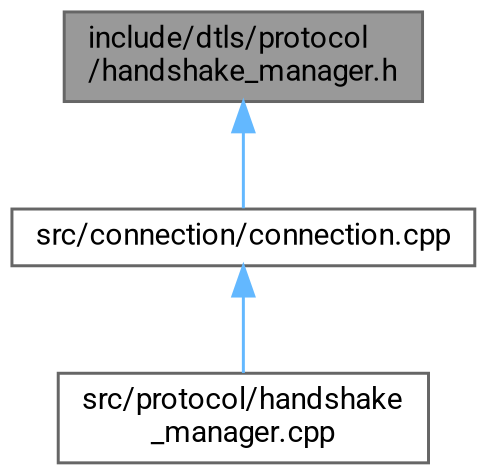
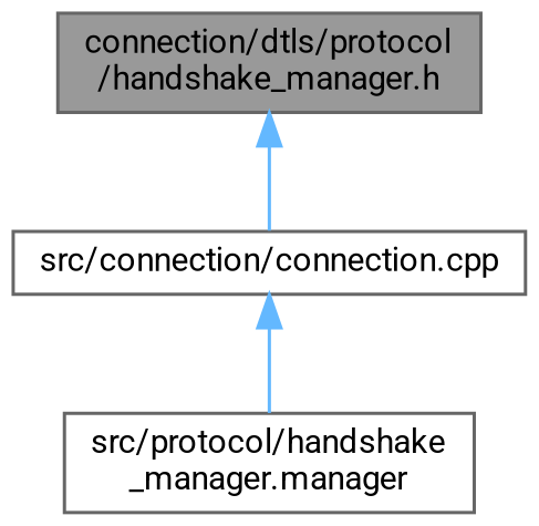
  digraph {
    fontname=Roboto
    node [color=grey40 fillcolor=white fontname=Roboto fontsize=10 shape=box style=filled]
    edge [color=steelblue1 dir=back fontname=Roboto fontsize=10 labelfontname=Helvetica labelfontsize=10 style=solid]
-   n1 [color=gray40 fillcolor=grey60 fontcolor=black height=0.2 label="include/dtls/protocol\l/handshake_manager.h" width=0.4]
+   n1 [color=gray40 fillcolor=grey60 fontcolor=black height=0.2 label="connection/dtls/protocol\l/handshake_manager.h" width=0.4]
    n2 [height=0.2 label="src/connection/connection.cpp" width=0.4]
-   n3 [height=0.2 label="src/protocol/handshake\l_manager.cpp" width=0.4]
+   n3 [height=0.2 label="src/protocol/handshake\l_manager.manager" width=0.4]
    n1 -> n2
    n2 -> n3
  }
